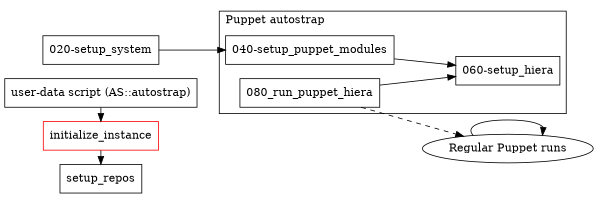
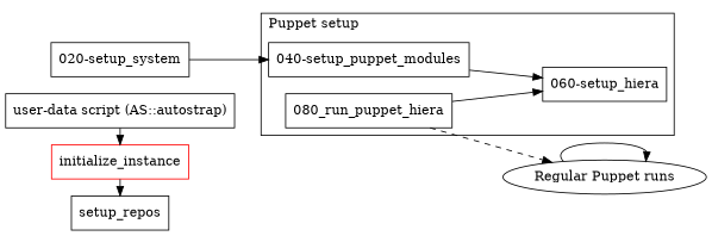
  digraph {
    rankdir=LR
    node [shape=box]
    n1 [label="user-data script (AS::autostrap)"]
    initialize_instance [color=red]
    n3 [label="020-setup_system"]
    setup_repos
    n5 [label="040-setup_puppet_modules"]
    n6 [label="060-setup_hiera"]
    n7 [label="080_run_puppet_hiera"]
    n8 [label="Regular Puppet runs" shape=ellipse]
    subgraph sub_1 {
      rank=same
      n1
      initialize_instance
      n3
      setup_repos
    }
    subgraph cluster_2 {
-     label="Puppet autostrap"
+     label="Puppet setup"
      labeljust=l
      n5
      n6
      n7
    }
    n1 -> initialize_instance
    initialize_instance -> setup_repos
    n3 -> n5
    n5 -> n6
    n7 -> n6
    n7 -> n8 [style=dashed]
    n8 -> n8
  }
